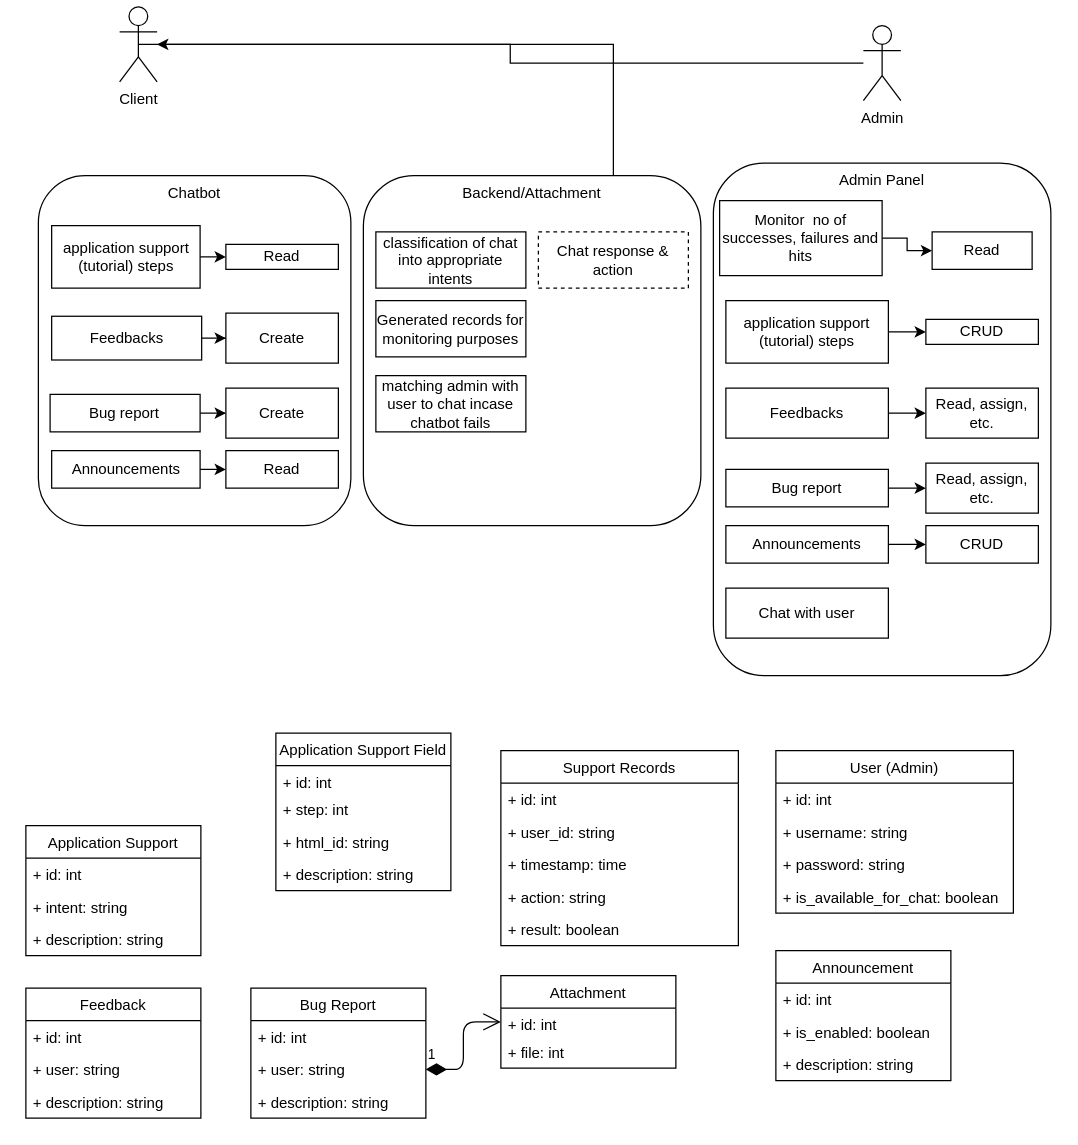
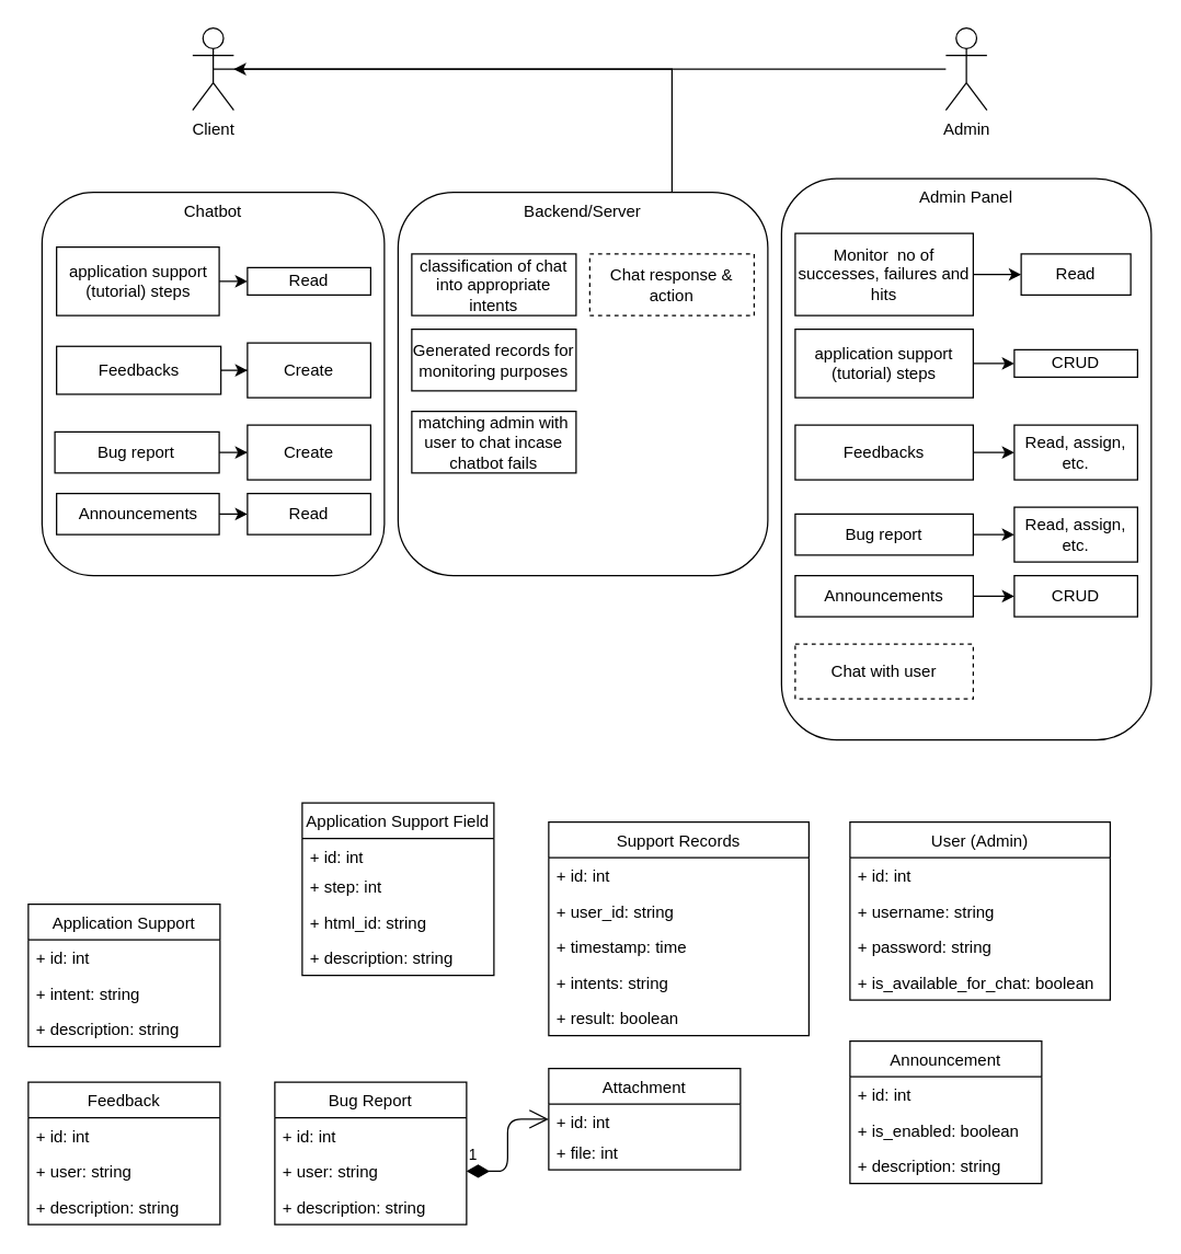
  <mxCell id="0" />
  <mxCell id="1" parent="0" />
  <mxCell id="2" value="Admin Panel" style="rounded=1;whiteSpace=wrap;html=1;verticalAlign=top;" vertex="1" parent="1"><mxGeometry x="570" y="130" width="270" height="410" as="geometry" /></mxCell>
  <mxCell id="3" style="edgeStyle=orthogonalEdgeStyle;rounded=0;orthogonalLoop=1;jettySize=auto;html=1;exitX=0.5;exitY=0.5;exitDx=0;exitDy=0;exitPerimeter=0;" edge="1" parent="1" source="4" target="40"><mxGeometry relative="1" as="geometry"><mxPoint x="165" y="260" as="targetPoint" /></mxGeometry></mxCell>
- <mxCell id="4" value="Client" style="shape=umlActor;verticalLabelPosition=bottom;verticalAlign=top;html=1;outlineConnect=0;" vertex="1" parent="1"><mxGeometry x="95" y="5" width="30" height="60" as="geometry" /></mxCell>
+ <mxCell id="4" value="Client" style="shape=umlActor;verticalLabelPosition=bottom;verticalAlign=top;html=1;outlineConnect=0;" vertex="1" parent="1"><mxGeometry x="140" y="20" width="30" height="60" as="geometry" /></mxCell>
  <mxCell id="5" style="edgeStyle=orthogonalEdgeStyle;rounded=0;orthogonalLoop=1;jettySize=auto;html=1;" edge="1" parent="1" source="6" target="4"><mxGeometry relative="1" as="geometry"><mxPoint x="635" y="110" as="targetPoint" /></mxGeometry></mxCell>
  <mxCell id="6" value="Admin&lt;br&gt;" style="shape=umlActor;verticalLabelPosition=bottom;verticalAlign=top;html=1;outlineConnect=0;" vertex="1" parent="1"><mxGeometry x="690" y="20" width="30" height="60" as="geometry" /></mxCell>
  <mxCell id="7" style="edgeStyle=orthogonalEdgeStyle;rounded=0;orthogonalLoop=1;jettySize=auto;html=1;entryX=0;entryY=0.5;entryDx=0;entryDy=0;" edge="1" parent="1" source="8" target="22"><mxGeometry relative="1" as="geometry" /></mxCell>
- <mxCell id="8" value="Monitor &amp;nbsp;no of successes, failures and hits" style="whiteSpace=wrap;html=1;" vertex="1" parent="1"><mxGeometry x="575" y="160" width="130" height="60" as="geometry" /></mxCell>
+ <mxCell id="8" value="Monitor &amp;nbsp;no of successes, failures and hits" style="whiteSpace=wrap;html=1;" vertex="1" parent="1"><mxGeometry x="580" y="170" width="130" height="60" as="geometry" /></mxCell>
  <mxCell id="9" style="edgeStyle=orthogonalEdgeStyle;rounded=0;orthogonalLoop=1;jettySize=auto;html=1;" edge="1" parent="1" source="10" target="11"><mxGeometry relative="1" as="geometry"><mxPoint x="690" y="260" as="targetPoint" /></mxGeometry></mxCell>
  <mxCell id="10" value="application support (tutorial) steps" style="whiteSpace=wrap;html=1;" vertex="1" parent="1"><mxGeometry x="580" y="240" width="130" height="50" as="geometry" /></mxCell>
  <mxCell id="11" value="CRUD" style="rounded=0;whiteSpace=wrap;html=1;" vertex="1" parent="1"><mxGeometry x="740" y="255" width="90" height="20" as="geometry" /></mxCell>
  <mxCell id="12" style="edgeStyle=orthogonalEdgeStyle;rounded=0;orthogonalLoop=1;jettySize=auto;html=1;" edge="1" parent="1" source="13" target="14"><mxGeometry relative="1" as="geometry"><mxPoint x="690" y="330" as="targetPoint" /></mxGeometry></mxCell>
  <mxCell id="13" value="Feedbacks" style="whiteSpace=wrap;html=1;" vertex="1" parent="1"><mxGeometry x="580" y="310" width="130" height="40" as="geometry" /></mxCell>
  <mxCell id="14" value="Read, assign, etc." style="rounded=0;whiteSpace=wrap;html=1;" vertex="1" parent="1"><mxGeometry x="740" y="310" width="90" height="40" as="geometry" /></mxCell>
  <mxCell id="15" style="edgeStyle=orthogonalEdgeStyle;rounded=0;orthogonalLoop=1;jettySize=auto;html=1;" edge="1" parent="1" source="16" target="17"><mxGeometry relative="1" as="geometry"><mxPoint x="690" y="400" as="targetPoint" /></mxGeometry></mxCell>
  <mxCell id="16" value="Bug report" style="whiteSpace=wrap;html=1;" vertex="1" parent="1"><mxGeometry x="580" y="375" width="130" height="30" as="geometry" /></mxCell>
  <mxCell id="17" value="Read, assign, etc." style="rounded=0;whiteSpace=wrap;html=1;" vertex="1" parent="1"><mxGeometry x="740" y="370" width="90" height="40" as="geometry" /></mxCell>
  <mxCell id="18" style="edgeStyle=orthogonalEdgeStyle;rounded=0;orthogonalLoop=1;jettySize=auto;html=1;" edge="1" parent="1" source="19" target="20"><mxGeometry relative="1" as="geometry"><mxPoint x="690" y="460" as="targetPoint" /></mxGeometry></mxCell>
  <mxCell id="19" value="Announcements" style="whiteSpace=wrap;html=1;" vertex="1" parent="1"><mxGeometry x="580" y="420" width="130" height="30" as="geometry" /></mxCell>
  <mxCell id="20" value="CRUD" style="rounded=0;whiteSpace=wrap;html=1;" vertex="1" parent="1"><mxGeometry x="740" y="420" width="90" height="30" as="geometry" /></mxCell>
- <mxCell id="21" value="Chat with user" style="rounded=0;whiteSpace=wrap;html=1;" vertex="1" parent="1"><mxGeometry x="580" y="470" width="130" height="40" as="geometry" /></mxCell>
+ <mxCell id="21" value="Chat with user" style="rounded=0;whiteSpace=wrap;html=1;dashed=1;" vertex="1" parent="1"><mxGeometry x="580" y="470" width="130" height="40" as="geometry" /></mxCell>
  <mxCell id="22" value="Read" style="rounded=0;whiteSpace=wrap;html=1;" vertex="1" parent="1"><mxGeometry x="745" y="185" width="80" height="30" as="geometry" /></mxCell>
  <mxCell id="23" value="Chatbot" style="rounded=1;whiteSpace=wrap;html=1;verticalAlign=top;" vertex="1" parent="1"><mxGeometry x="30" y="140" width="250" height="280" as="geometry" /></mxCell>
  <mxCell id="24" style="edgeStyle=orthogonalEdgeStyle;rounded=0;orthogonalLoop=1;jettySize=auto;html=1;exitX=1;exitY=0.5;exitDx=0;exitDy=0;entryX=0;entryY=0.5;entryDx=0;entryDy=0;" edge="1" parent="1" source="25" target="26"><mxGeometry relative="1" as="geometry" /></mxCell>
  <mxCell id="25" value="application support (tutorial) steps" style="whiteSpace=wrap;html=1;" vertex="1" parent="1"><mxGeometry x="40.63" y="180" width="118.75" height="50" as="geometry" /></mxCell>
  <mxCell id="26" value="Read" style="rounded=0;whiteSpace=wrap;html=1;" vertex="1" parent="1"><mxGeometry x="180" y="195" width="90" height="20" as="geometry" /></mxCell>
  <mxCell id="27" style="edgeStyle=orthogonalEdgeStyle;rounded=0;orthogonalLoop=1;jettySize=auto;html=1;entryX=0;entryY=0.5;entryDx=0;entryDy=0;" edge="1" parent="1" source="28" target="29"><mxGeometry relative="1" as="geometry" /></mxCell>
  <mxCell id="28" value="Feedbacks" style="whiteSpace=wrap;html=1;" vertex="1" parent="1"><mxGeometry x="40.63" y="252.5" width="120" height="35" as="geometry" /></mxCell>
  <mxCell id="29" value="Create" style="rounded=0;whiteSpace=wrap;html=1;" vertex="1" parent="1"><mxGeometry x="180" y="250" width="90" height="40" as="geometry" /></mxCell>
  <mxCell id="30" style="edgeStyle=orthogonalEdgeStyle;rounded=0;orthogonalLoop=1;jettySize=auto;html=1;entryX=0;entryY=0.5;entryDx=0;entryDy=0;" edge="1" parent="1" source="31" target="32"><mxGeometry relative="1" as="geometry" /></mxCell>
  <mxCell id="31" value="Bug report" style="whiteSpace=wrap;html=1;" vertex="1" parent="1"><mxGeometry x="39.38" y="315" width="120" height="30" as="geometry" /></mxCell>
  <mxCell id="32" value="Create" style="rounded=0;whiteSpace=wrap;html=1;" vertex="1" parent="1"><mxGeometry x="180" y="310" width="90" height="40" as="geometry" /></mxCell>
  <mxCell id="33" style="edgeStyle=orthogonalEdgeStyle;rounded=0;orthogonalLoop=1;jettySize=auto;html=1;exitX=1;exitY=0.5;exitDx=0;exitDy=0;entryX=0;entryY=0.5;entryDx=0;entryDy=0;" edge="1" parent="1" source="34" target="35"><mxGeometry relative="1" as="geometry" /></mxCell>
  <mxCell id="34" value="Announcements" style="whiteSpace=wrap;html=1;" vertex="1" parent="1"><mxGeometry x="40.63" y="360" width="118.75" height="30" as="geometry" /></mxCell>
  <mxCell id="35" value="Read" style="rounded=0;whiteSpace=wrap;html=1;" vertex="1" parent="1"><mxGeometry x="180" y="360" width="90" height="30" as="geometry" /></mxCell>
- <mxCell id="36" value="Backend/Attachment" style="rounded=1;whiteSpace=wrap;html=1;verticalAlign=top;" vertex="1" parent="1"><mxGeometry x="290" y="140" width="270" height="280" as="geometry" /></mxCell>
+ <mxCell id="36" value="Backend/Server" style="rounded=1;whiteSpace=wrap;html=1;verticalAlign=top;" vertex="1" parent="1"><mxGeometry x="290" y="140" width="270" height="280" as="geometry" /></mxCell>
  <mxCell id="37" value="classification of chat into appropriate intents" style="rounded=0;whiteSpace=wrap;html=1;" vertex="1" parent="1"><mxGeometry x="300" y="185" width="120" height="45" as="geometry" /></mxCell>
  <mxCell id="38" value="Generated records for monitoring purposes" style="rounded=0;whiteSpace=wrap;html=1;" vertex="1" parent="1"><mxGeometry x="300" y="240" width="120" height="45" as="geometry" /></mxCell>
  <mxCell id="39" value="matching admin with user to chat incase chatbot fails" style="rounded=0;whiteSpace=wrap;html=1;" vertex="1" parent="1"><mxGeometry x="300" y="300" width="120" height="45" as="geometry" /></mxCell>
  <mxCell id="40" value="Chat response &amp;amp; action" style="rounded=0;whiteSpace=wrap;html=1;dashed=1;" vertex="1" parent="1"><mxGeometry x="430" y="185" width="120" height="45" as="geometry" /></mxCell>
  <mxCell id="41" value="Application Support" style="swimlane;fontStyle=0;childLayout=stackLayout;horizontal=1;startSize=26;fillColor=none;horizontalStack=0;resizeParent=1;resizeParentMax=0;resizeLast=0;collapsible=1;marginBottom=0;" vertex="1" parent="1"><mxGeometry x="20" y="660" width="140" height="104" as="geometry" /></mxCell>
  <mxCell id="42" value="+ id: int" style="text;strokeColor=none;fillColor=none;align=left;verticalAlign=top;spacingLeft=4;spacingRight=4;overflow=hidden;rotatable=0;points=[[0,0.5],[1,0.5]];portConstraint=eastwest;" vertex="1" parent="41"><mxGeometry y="26" width="140" height="26" as="geometry" /></mxCell>
  <mxCell id="43" value="+ intent: string" style="text;strokeColor=none;fillColor=none;align=left;verticalAlign=top;spacingLeft=4;spacingRight=4;overflow=hidden;rotatable=0;points=[[0,0.5],[1,0.5]];portConstraint=eastwest;" vertex="1" parent="41"><mxGeometry y="52" width="140" height="26" as="geometry" /></mxCell>
  <mxCell id="44" value="+ description: string" style="text;strokeColor=none;fillColor=none;align=left;verticalAlign=top;spacingLeft=4;spacingRight=4;overflow=hidden;rotatable=0;points=[[0,0.5],[1,0.5]];portConstraint=eastwest;" vertex="1" parent="41"><mxGeometry y="78" width="140" height="26" as="geometry" /></mxCell>
  <mxCell id="45" value="Application Support Field" style="swimlane;fontStyle=0;childLayout=stackLayout;horizontal=1;startSize=26;fillColor=none;horizontalStack=0;resizeParent=1;resizeParentMax=0;resizeLast=0;collapsible=1;marginBottom=0;" vertex="1" parent="1"><mxGeometry x="220" y="586" width="140" height="126" as="geometry" /></mxCell>
  <mxCell id="46" value="+ id: int" style="text;strokeColor=none;fillColor=none;align=left;verticalAlign=top;spacingLeft=4;spacingRight=4;overflow=hidden;rotatable=0;points=[[0,0.5],[1,0.5]];portConstraint=eastwest;" vertex="1" parent="45"><mxGeometry y="26" width="140" height="22" as="geometry" /></mxCell>
  <mxCell id="47" value="+ step: int" style="text;strokeColor=none;fillColor=none;align=left;verticalAlign=top;spacingLeft=4;spacingRight=4;overflow=hidden;rotatable=0;points=[[0,0.5],[1,0.5]];portConstraint=eastwest;" vertex="1" parent="45"><mxGeometry y="48" width="140" height="26" as="geometry" /></mxCell>
  <mxCell id="48" value="+ html_id: string" style="text;strokeColor=none;fillColor=none;align=left;verticalAlign=top;spacingLeft=4;spacingRight=4;overflow=hidden;rotatable=0;points=[[0,0.5],[1,0.5]];portConstraint=eastwest;" vertex="1" parent="45"><mxGeometry y="74" width="140" height="26" as="geometry" /></mxCell>
  <mxCell id="49" value="+ description: string" style="text;strokeColor=none;fillColor=none;align=left;verticalAlign=top;spacingLeft=4;spacingRight=4;overflow=hidden;rotatable=0;points=[[0,0.5],[1,0.5]];portConstraint=eastwest;" vertex="1" parent="45"><mxGeometry y="100" width="140" height="26" as="geometry" /></mxCell>
  <mxCell id="50" value="Feedback" style="swimlane;fontStyle=0;childLayout=stackLayout;horizontal=1;startSize=26;fillColor=none;horizontalStack=0;resizeParent=1;resizeParentMax=0;resizeLast=0;collapsible=1;marginBottom=0;" vertex="1" parent="1"><mxGeometry x="20" y="790" width="140" height="104" as="geometry" /></mxCell>
  <mxCell id="51" value="+ id: int" style="text;strokeColor=none;fillColor=none;align=left;verticalAlign=top;spacingLeft=4;spacingRight=4;overflow=hidden;rotatable=0;points=[[0,0.5],[1,0.5]];portConstraint=eastwest;" vertex="1" parent="50"><mxGeometry y="26" width="140" height="26" as="geometry" /></mxCell>
  <mxCell id="52" value="+ user: string" style="text;strokeColor=none;fillColor=none;align=left;verticalAlign=top;spacingLeft=4;spacingRight=4;overflow=hidden;rotatable=0;points=[[0,0.5],[1,0.5]];portConstraint=eastwest;" vertex="1" parent="50"><mxGeometry y="52" width="140" height="26" as="geometry" /></mxCell>
  <mxCell id="53" value="+ description: string" style="text;strokeColor=none;fillColor=none;align=left;verticalAlign=top;spacingLeft=4;spacingRight=4;overflow=hidden;rotatable=0;points=[[0,0.5],[1,0.5]];portConstraint=eastwest;" vertex="1" parent="50"><mxGeometry y="78" width="140" height="26" as="geometry" /></mxCell>
  <mxCell id="54" value="Bug Report" style="swimlane;fontStyle=0;childLayout=stackLayout;horizontal=1;startSize=26;fillColor=none;horizontalStack=0;resizeParent=1;resizeParentMax=0;resizeLast=0;collapsible=1;marginBottom=0;" vertex="1" parent="1"><mxGeometry x="200" y="790" width="140" height="104" as="geometry" /></mxCell>
  <mxCell id="55" value="+ id: int" style="text;strokeColor=none;fillColor=none;align=left;verticalAlign=top;spacingLeft=4;spacingRight=4;overflow=hidden;rotatable=0;points=[[0,0.5],[1,0.5]];portConstraint=eastwest;" vertex="1" parent="54"><mxGeometry y="26" width="140" height="26" as="geometry" /></mxCell>
  <mxCell id="56" value="+ user: string" style="text;strokeColor=none;fillColor=none;align=left;verticalAlign=top;spacingLeft=4;spacingRight=4;overflow=hidden;rotatable=0;points=[[0,0.5],[1,0.5]];portConstraint=eastwest;" vertex="1" parent="54"><mxGeometry y="52" width="140" height="26" as="geometry" /></mxCell>
  <mxCell id="57" value="+ description: string" style="text;strokeColor=none;fillColor=none;align=left;verticalAlign=top;spacingLeft=4;spacingRight=4;overflow=hidden;rotatable=0;points=[[0,0.5],[1,0.5]];portConstraint=eastwest;" vertex="1" parent="54"><mxGeometry y="78" width="140" height="26" as="geometry" /></mxCell>
  <mxCell id="58" value="Attachment" style="swimlane;fontStyle=0;childLayout=stackLayout;horizontal=1;startSize=26;fillColor=none;horizontalStack=0;resizeParent=1;resizeParentMax=0;resizeLast=0;collapsible=1;marginBottom=0;" vertex="1" parent="1"><mxGeometry x="400" y="780" width="140" height="74" as="geometry" /></mxCell>
  <mxCell id="59" value="+ id: int" style="text;strokeColor=none;fillColor=none;align=left;verticalAlign=top;spacingLeft=4;spacingRight=4;overflow=hidden;rotatable=0;points=[[0,0.5],[1,0.5]];portConstraint=eastwest;" vertex="1" parent="58"><mxGeometry y="26" width="140" height="22" as="geometry" /></mxCell>
  <mxCell id="60" value="+ file: int" style="text;strokeColor=none;fillColor=none;align=left;verticalAlign=top;spacingLeft=4;spacingRight=4;overflow=hidden;rotatable=0;points=[[0,0.5],[1,0.5]];portConstraint=eastwest;" vertex="1" parent="58"><mxGeometry y="48" width="140" height="26" as="geometry" /></mxCell>
  <mxCell id="61" value="1" style="endArrow=open;html=1;endSize=12;startArrow=diamondThin;startSize=14;startFill=1;edgeStyle=orthogonalEdgeStyle;align=left;verticalAlign=bottom;exitX=1;exitY=0.5;exitDx=0;exitDy=0;entryX=0;entryY=0.5;entryDx=0;entryDy=0;" edge="1" parent="1" source="56" target="59"><mxGeometry x="-1" y="3" relative="1" as="geometry"><mxPoint x="430" y="874" as="sourcePoint" /><mxPoint x="410" y="869" as="targetPoint" /></mxGeometry></mxCell>
  <mxCell id="62" value="Announcement" style="swimlane;fontStyle=0;childLayout=stackLayout;horizontal=1;startSize=26;fillColor=none;horizontalStack=0;resizeParent=1;resizeParentMax=0;resizeLast=0;collapsible=1;marginBottom=0;" vertex="1" parent="1"><mxGeometry x="620" y="760" width="140" height="104" as="geometry" /></mxCell>
  <mxCell id="63" value="+ id: int" style="text;strokeColor=none;fillColor=none;align=left;verticalAlign=top;spacingLeft=4;spacingRight=4;overflow=hidden;rotatable=0;points=[[0,0.5],[1,0.5]];portConstraint=eastwest;" vertex="1" parent="62"><mxGeometry y="26" width="140" height="26" as="geometry" /></mxCell>
  <mxCell id="64" value="+ is_enabled: boolean" style="text;strokeColor=none;fillColor=none;align=left;verticalAlign=top;spacingLeft=4;spacingRight=4;overflow=hidden;rotatable=0;points=[[0,0.5],[1,0.5]];portConstraint=eastwest;" vertex="1" parent="62"><mxGeometry y="52" width="140" height="26" as="geometry" /></mxCell>
  <mxCell id="65" value="+ description: string" style="text;strokeColor=none;fillColor=none;align=left;verticalAlign=top;spacingLeft=4;spacingRight=4;overflow=hidden;rotatable=0;points=[[0,0.5],[1,0.5]];portConstraint=eastwest;" vertex="1" parent="62"><mxGeometry y="78" width="140" height="26" as="geometry" /></mxCell>
  <mxCell id="66" value="User (Admin)" style="swimlane;fontStyle=0;childLayout=stackLayout;horizontal=1;startSize=26;fillColor=none;horizontalStack=0;resizeParent=1;resizeParentMax=0;resizeLast=0;collapsible=1;marginBottom=0;" vertex="1" parent="1"><mxGeometry x="620" y="600" width="190" height="130" as="geometry" /></mxCell>
  <mxCell id="67" value="+ id: int" style="text;strokeColor=none;fillColor=none;align=left;verticalAlign=top;spacingLeft=4;spacingRight=4;overflow=hidden;rotatable=0;points=[[0,0.5],[1,0.5]];portConstraint=eastwest;" vertex="1" parent="66"><mxGeometry y="26" width="190" height="26" as="geometry" /></mxCell>
  <mxCell id="68" value="+ username: string" style="text;strokeColor=none;fillColor=none;align=left;verticalAlign=top;spacingLeft=4;spacingRight=4;overflow=hidden;rotatable=0;points=[[0,0.5],[1,0.5]];portConstraint=eastwest;" vertex="1" parent="66"><mxGeometry y="52" width="190" height="26" as="geometry" /></mxCell>
  <mxCell id="69" value="+ password: string" style="text;strokeColor=none;fillColor=none;align=left;verticalAlign=top;spacingLeft=4;spacingRight=4;overflow=hidden;rotatable=0;points=[[0,0.5],[1,0.5]];portConstraint=eastwest;" vertex="1" parent="66"><mxGeometry y="78" width="190" height="26" as="geometry" /></mxCell>
  <mxCell id="70" value="+ is_available_for_chat: boolean" style="text;strokeColor=none;fillColor=none;align=left;verticalAlign=top;spacingLeft=4;spacingRight=4;overflow=hidden;rotatable=0;points=[[0,0.5],[1,0.5]];portConstraint=eastwest;" vertex="1" parent="66"><mxGeometry y="104" width="190" height="26" as="geometry" /></mxCell>
  <mxCell id="71" value="Support Records" style="swimlane;fontStyle=0;childLayout=stackLayout;horizontal=1;startSize=26;fillColor=none;horizontalStack=0;resizeParent=1;resizeParentMax=0;resizeLast=0;collapsible=1;marginBottom=0;" vertex="1" parent="1"><mxGeometry x="400" y="600" width="190" height="156" as="geometry" /></mxCell>
  <mxCell id="72" value="+ id: int" style="text;strokeColor=none;fillColor=none;align=left;verticalAlign=top;spacingLeft=4;spacingRight=4;overflow=hidden;rotatable=0;points=[[0,0.5],[1,0.5]];portConstraint=eastwest;" vertex="1" parent="71"><mxGeometry y="26" width="190" height="26" as="geometry" /></mxCell>
  <mxCell id="73" value="+ user_id: string" style="text;strokeColor=none;fillColor=none;align=left;verticalAlign=top;spacingLeft=4;spacingRight=4;overflow=hidden;rotatable=0;points=[[0,0.5],[1,0.5]];portConstraint=eastwest;" vertex="1" parent="71"><mxGeometry y="52" width="190" height="26" as="geometry" /></mxCell>
  <mxCell id="74" value="+ timestamp: time" style="text;strokeColor=none;fillColor=none;align=left;verticalAlign=top;spacingLeft=4;spacingRight=4;overflow=hidden;rotatable=0;points=[[0,0.5],[1,0.5]];portConstraint=eastwest;" vertex="1" parent="71"><mxGeometry y="78" width="190" height="26" as="geometry" /></mxCell>
- <mxCell id="75" value="+ action: string" style="text;strokeColor=none;fillColor=none;align=left;verticalAlign=top;spacingLeft=4;spacingRight=4;overflow=hidden;rotatable=0;points=[[0,0.5],[1,0.5]];portConstraint=eastwest;" vertex="1" parent="71"><mxGeometry y="104" width="190" height="26" as="geometry" /></mxCell>
+ <mxCell id="75" value="+ intents: string" style="text;strokeColor=none;fillColor=none;align=left;verticalAlign=top;spacingLeft=4;spacingRight=4;overflow=hidden;rotatable=0;points=[[0,0.5],[1,0.5]];portConstraint=eastwest;" vertex="1" parent="71"><mxGeometry y="104" width="190" height="26" as="geometry" /></mxCell>
  <mxCell id="76" value="+ result: boolean" style="text;strokeColor=none;fillColor=none;align=left;verticalAlign=top;spacingLeft=4;spacingRight=4;overflow=hidden;rotatable=0;points=[[0,0.5],[1,0.5]];portConstraint=eastwest;" vertex="1" parent="71"><mxGeometry y="130" width="190" height="26" as="geometry" /></mxCell>
